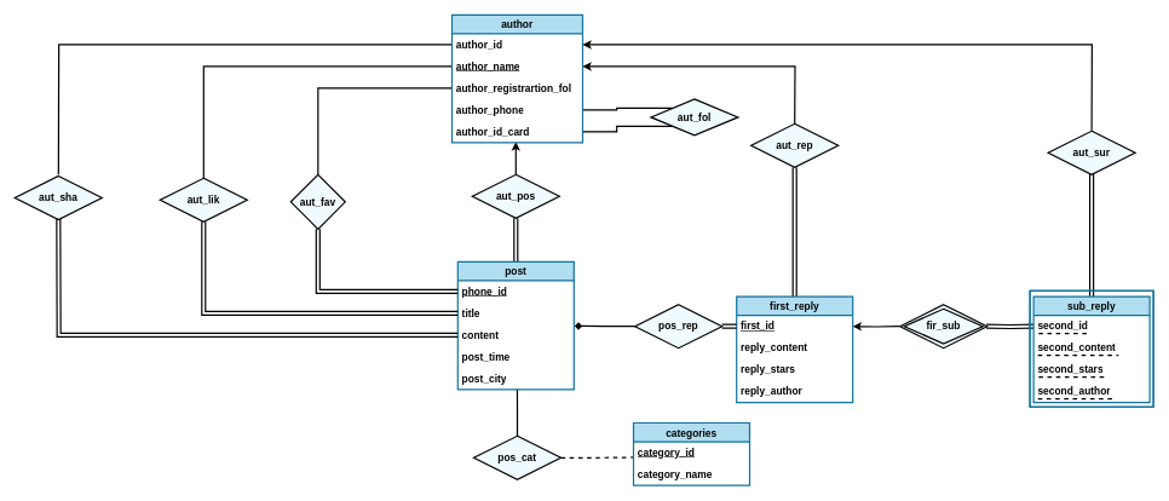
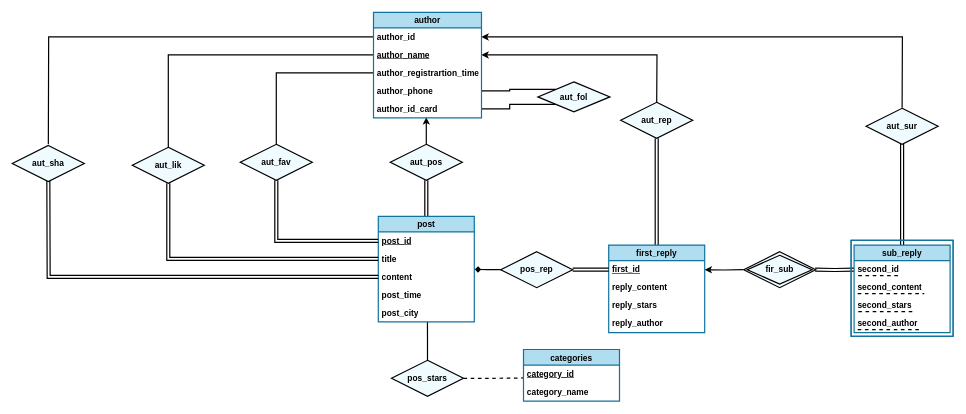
  <mxCell id="0" />
  <mxCell id="1" parent="0" />
  <mxCell id="2" style="edgeStyle=orthogonalEdgeStyle;shape=link;rounded=0;orthogonalLoop=1;jettySize=auto;html=1;entryX=0.5;entryY=1;entryDx=0;entryDy=0;labelBackgroundColor=default;strokeColor=default;fontFamily=Helvetica;fontSize=14;fontColor=default;endArrow=none;endFill=0;strokeWidth=2;fontStyle=1" parent="1" source="3" target="10" edge="1"><mxGeometry relative="1" as="geometry" /></mxCell>
  <mxCell id="3" value="post" style="swimlane;fontStyle=1;childLayout=stackLayout;horizontal=1;startSize=26;horizontalStack=0;resizeParent=1;resizeParentMax=0;resizeLast=0;collapsible=1;marginBottom=0;align=center;fontSize=14;fillStyle=auto;swimlaneLine=1;glass=0;shadow=0;rounded=0;fixDash=0;direction=east;strokeWidth=2;fillColor=#b1ddf0;strokeColor=#10739e;" parent="1" vertex="1"><mxGeometry x="630" y="360" width="160" height="176" as="geometry"><mxRectangle x="740" y="400" width="80" height="30" as="alternateBounds" /></mxGeometry></mxCell>
- <mxCell id="4" value="&lt;span style=&quot;font-size: 14px;&quot;&gt;phone_id&lt;/span&gt;" style="text;strokeColor=none;fillColor=none;spacingLeft=4;spacingRight=4;overflow=hidden;rotatable=0;points=[[0,0.5],[1,0.5]];portConstraint=eastwest;fontSize=14;whiteSpace=wrap;html=1;fontStyle=5;strokeWidth=2;" parent="3" vertex="1"><mxGeometry y="26" width="160" height="30" as="geometry" /></mxCell>
+ <mxCell id="4" value="&lt;span style=&quot;font-size: 14px;&quot;&gt;post_id&lt;/span&gt;" style="text;strokeColor=none;fillColor=none;spacingLeft=4;spacingRight=4;overflow=hidden;rotatable=0;points=[[0,0.5],[1,0.5]];portConstraint=eastwest;fontSize=14;whiteSpace=wrap;html=1;fontStyle=5;strokeWidth=2;" parent="3" vertex="1"><mxGeometry y="26" width="160" height="30" as="geometry" /></mxCell>
  <mxCell id="5" value="title" style="text;strokeColor=none;fillColor=none;spacingLeft=4;spacingRight=4;overflow=hidden;rotatable=0;points=[[0,0.5],[1,0.5]];portConstraint=eastwest;fontSize=14;whiteSpace=wrap;html=1;fontStyle=1;strokeWidth=2;" parent="3" vertex="1"><mxGeometry y="56" width="160" height="30" as="geometry" /></mxCell>
  <mxCell id="6" value="content" style="text;strokeColor=none;fillColor=none;spacingLeft=4;spacingRight=4;overflow=hidden;rotatable=0;points=[[0,0.5],[1,0.5]];portConstraint=eastwest;fontSize=14;whiteSpace=wrap;html=1;strokeWidth=2;fontStyle=1" parent="3" vertex="1"><mxGeometry y="86" width="160" height="30" as="geometry" /></mxCell>
  <mxCell id="7" value="post_time" style="text;strokeColor=none;fillColor=none;spacingLeft=4;spacingRight=4;overflow=hidden;rotatable=0;points=[[0,0.5],[1,0.5]];portConstraint=eastwest;fontSize=14;whiteSpace=wrap;html=1;strokeWidth=2;fontStyle=1" parent="3" vertex="1"><mxGeometry y="116" width="160" height="30" as="geometry" /></mxCell>
  <mxCell id="8" value="post_city" style="text;strokeColor=none;fillColor=none;spacingLeft=4;spacingRight=4;overflow=hidden;rotatable=0;points=[[0,0.5],[1,0.5]];portConstraint=eastwest;fontSize=14;whiteSpace=wrap;html=1;strokeWidth=2;fontStyle=1" parent="3" vertex="1"><mxGeometry y="146" width="160" height="30" as="geometry" /></mxCell>
  <mxCell id="9" style="edgeStyle=orthogonalEdgeStyle;shape=connector;rounded=0;orthogonalLoop=1;jettySize=auto;html=1;labelBackgroundColor=default;strokeColor=default;fontFamily=Helvetica;fontSize=14;fontColor=default;endArrow=classic;strokeWidth=2;fontStyle=1" parent="1" source="10" edge="1"><mxGeometry relative="1" as="geometry"><mxPoint x="710" y="195" as="targetPoint" /></mxGeometry></mxCell>
  <mxCell id="10" value="aut_pos" style="shape=rhombus;perimeter=rhombusPerimeter;whiteSpace=wrap;html=1;align=center;strokeWidth=2;fontSize=14;fontStyle=1;fillColor=#F0FBFF;" parent="1" vertex="1"><mxGeometry x="650" y="240" width="120" height="60" as="geometry" /></mxCell>
  <mxCell id="11" value="categories" style="swimlane;fontStyle=1;childLayout=stackLayout;horizontal=1;startSize=26;horizontalStack=0;resizeParent=1;resizeParentMax=0;resizeLast=0;collapsible=1;marginBottom=0;align=center;fontSize=14;strokeWidth=2;fillColor=#b1ddf0;strokeColor=#10739e;" parent="1" vertex="1"><mxGeometry x="872" y="582" width="160" height="86" as="geometry" /></mxCell>
  <mxCell id="12" value="&lt;u style=&quot;font-size: 14px;&quot;&gt;category_id&lt;/u&gt;" style="text;strokeColor=none;fillColor=none;spacingLeft=4;spacingRight=4;overflow=hidden;rotatable=0;points=[[0,0.5],[1,0.5]];portConstraint=eastwest;fontSize=14;whiteSpace=wrap;html=1;fontStyle=1;strokeWidth=2;" parent="11" vertex="1"><mxGeometry y="26" width="160" height="30" as="geometry" /></mxCell>
  <mxCell id="13" value="category_name" style="text;strokeColor=none;fillColor=none;spacingLeft=4;spacingRight=4;overflow=hidden;rotatable=0;points=[[0,0.5],[1,0.5]];portConstraint=eastwest;fontSize=14;whiteSpace=wrap;html=1;strokeWidth=2;fontStyle=1" parent="11" vertex="1"><mxGeometry y="56" width="160" height="30" as="geometry" /></mxCell>
  <mxCell id="14" style="edgeStyle=orthogonalEdgeStyle;rounded=0;orthogonalLoop=1;jettySize=auto;html=1;entryX=0.512;entryY=1.013;entryDx=0;entryDy=0;entryPerimeter=0;endArrow=none;endFill=0;strokeWidth=2;fontSize=14;fontStyle=1" parent="1" source="16" target="8" edge="1"><mxGeometry relative="1" as="geometry"><mxPoint x="712" y="550" as="targetPoint" /></mxGeometry></mxCell>
  <mxCell id="15" style="edgeStyle=orthogonalEdgeStyle;rounded=0;orthogonalLoop=1;jettySize=auto;html=1;entryX=-0.005;entryY=0.715;entryDx=0;entryDy=0;entryPerimeter=0;endArrow=none;endFill=0;strokeWidth=2;fontSize=14;fontStyle=1;dashed=1;" parent="1" source="16" target="12" edge="1"><mxGeometry relative="1" as="geometry" /></mxCell>
- <mxCell id="16" value="pos_cat" style="shape=rhombus;perimeter=rhombusPerimeter;whiteSpace=wrap;html=1;align=center;strokeWidth=2;fontSize=14;fontStyle=1;fillColor=#F0FBFF;" parent="1" vertex="1"><mxGeometry x="652" y="600" width="120" height="60" as="geometry" /></mxCell>
+ <mxCell id="16" value="pos_stars" style="shape=rhombus;perimeter=rhombusPerimeter;whiteSpace=wrap;html=1;align=center;strokeWidth=2;fontSize=14;fontStyle=1;fillColor=#F0FBFF;" parent="1" vertex="1"><mxGeometry x="652" y="600" width="120" height="60" as="geometry" /></mxCell>
  <mxCell id="17" style="edgeStyle=orthogonalEdgeStyle;rounded=0;orthogonalLoop=1;jettySize=auto;html=1;entryX=0.5;entryY=1;entryDx=0;entryDy=0;shape=link;strokeWidth=2;fontSize=14;fontStyle=1" parent="1" source="18" edge="1"><mxGeometry relative="1" as="geometry"><mxPoint x="1094" y="230" as="targetPoint" /></mxGeometry></mxCell>
  <mxCell id="18" value="first_reply" style="swimlane;fontStyle=1;childLayout=stackLayout;horizontal=1;startSize=26;horizontalStack=0;resizeParent=1;resizeParentMax=0;resizeLast=0;collapsible=1;marginBottom=0;align=center;fontSize=14;fillStyle=auto;swimlaneLine=1;glass=0;shadow=0;rounded=0;fixDash=0;direction=east;strokeWidth=2;fillColor=#b1ddf0;strokeColor=#10739e;" parent="1" vertex="1"><mxGeometry x="1014" y="408" width="160" height="146" as="geometry"><mxRectangle x="740" y="400" width="80" height="30" as="alternateBounds" /></mxGeometry></mxCell>
  <mxCell id="19" value="first_id" style="text;strokeColor=none;fillColor=none;spacingLeft=4;spacingRight=4;overflow=hidden;rotatable=0;points=[[0,0.5],[1,0.5]];portConstraint=eastwest;fontSize=14;whiteSpace=wrap;html=1;fontStyle=5;strokeWidth=2;" parent="18" vertex="1"><mxGeometry y="26" width="160" height="30" as="geometry" /></mxCell>
  <mxCell id="20" value="reply_content" style="text;strokeColor=none;fillColor=none;spacingLeft=4;spacingRight=4;overflow=hidden;rotatable=0;points=[[0,0.5],[1,0.5]];portConstraint=eastwest;fontSize=14;whiteSpace=wrap;html=1;strokeWidth=2;fontStyle=1" parent="18" vertex="1"><mxGeometry y="56" width="160" height="30" as="geometry" /></mxCell>
  <mxCell id="21" value="reply_stars" style="text;strokeColor=none;fillColor=none;spacingLeft=4;spacingRight=4;overflow=hidden;rotatable=0;points=[[0,0.5],[1,0.5]];portConstraint=eastwest;fontSize=14;whiteSpace=wrap;html=1;strokeWidth=2;fontStyle=1" parent="18" vertex="1"><mxGeometry y="86" width="160" height="30" as="geometry" /></mxCell>
  <mxCell id="22" value="reply_author" style="text;strokeColor=none;fillColor=none;spacingLeft=4;spacingRight=4;overflow=hidden;rotatable=0;points=[[0,0.5],[1,0.5]];portConstraint=eastwest;fontSize=14;whiteSpace=wrap;html=1;strokeWidth=2;fontStyle=1" parent="18" vertex="1"><mxGeometry y="116" width="160" height="30" as="geometry" /></mxCell>
  <mxCell id="23" style="edgeStyle=orthogonalEdgeStyle;rounded=0;orthogonalLoop=1;jettySize=auto;html=1;entryX=0.5;entryY=1;entryDx=0;entryDy=0;shape=link;strokeWidth=2;fontSize=14;fontStyle=1" parent="1" source="47" edge="1"><mxGeometry relative="1" as="geometry"><mxPoint x="1503" y="239" as="targetPoint" /></mxGeometry></mxCell>
  <mxCell id="24" style="edgeStyle=orthogonalEdgeStyle;rounded=0;orthogonalLoop=1;jettySize=auto;html=1;exitX=1;exitY=0.5;exitDx=0;exitDy=0;endArrow=classic;endFill=1;shape=link;strokeWidth=2;fontSize=14;fontStyle=1" parent="1" source="26" target="19" edge="1"><mxGeometry relative="1" as="geometry" /></mxCell>
  <mxCell id="25" style="edgeStyle=orthogonalEdgeStyle;rounded=0;orthogonalLoop=1;jettySize=auto;html=1;exitX=0;exitY=0.5;exitDx=0;exitDy=0;entryX=1.005;entryY=0.081;entryDx=0;entryDy=0;entryPerimeter=0;endArrow=diamond;endFill=1;startArrow=none;startFill=0;strokeWidth=2;fontSize=14;fontStyle=1;" parent="1" source="26" target="6" edge="1"><mxGeometry relative="1" as="geometry"><mxPoint x="798" y="449.348" as="targetPoint" /></mxGeometry></mxCell>
- <mxCell id="26" value="pos_rep" style="shape=rhombus;perimeter=rhombusPerimeter;whiteSpace=wrap;html=1;align=center;strokeWidth=2;fontSize=14;fontStyle=1;fillColor=#F0FBFF;" parent="1" vertex="1"><mxGeometry x="874" y="419" width="120" height="60" as="geometry" /></mxCell>
+ <mxCell id="26" value="pos_rep" style="shape=rhombus;perimeter=rhombusPerimeter;whiteSpace=wrap;html=1;align=center;strokeWidth=2;fontSize=14;fontStyle=1;fillColor=#F0FBFF;" parent="1" vertex="1"><mxGeometry x="834" y="419" width="120" height="60" as="geometry" /></mxCell>
  <mxCell id="27" style="edgeStyle=orthogonalEdgeStyle;rounded=0;orthogonalLoop=1;jettySize=auto;html=1;exitX=1;exitY=0.5;exitDx=0;exitDy=0;shape=link;strokeWidth=2;fontSize=14;fontStyle=1" parent="1" target="48" edge="1"><mxGeometry relative="1" as="geometry"><mxPoint x="1358" y="449" as="sourcePoint" /></mxGeometry></mxCell>
  <mxCell id="28" style="edgeStyle=orthogonalEdgeStyle;rounded=0;orthogonalLoop=1;jettySize=auto;html=1;exitX=0;exitY=0.5;exitDx=0;exitDy=0;strokeWidth=2;fontSize=14;fontStyle=1" parent="1" target="19" edge="1"><mxGeometry relative="1" as="geometry"><mxPoint x="1238" y="449" as="sourcePoint" /></mxGeometry></mxCell>
  <mxCell id="29" style="edgeStyle=orthogonalEdgeStyle;shape=connector;rounded=0;orthogonalLoop=1;jettySize=auto;html=1;labelBackgroundColor=default;strokeColor=default;fontFamily=Helvetica;fontSize=14;fontColor=default;endArrow=none;startSize=26;endFill=0;strokeWidth=2;fontStyle=1" parent="1" target="58" edge="1"><mxGeometry relative="1" as="geometry"><mxPoint x="80.059" y="240.029" as="sourcePoint" /></mxGeometry></mxCell>
  <mxCell id="30" style="edgeStyle=orthogonalEdgeStyle;shape=link;rounded=0;orthogonalLoop=1;jettySize=auto;html=1;labelBackgroundColor=default;strokeColor=default;fontFamily=Helvetica;fontSize=14;fontColor=default;endArrow=none;endFill=0;strokeWidth=2;fontStyle=1" parent="1" target="6" edge="1"><mxGeometry relative="1" as="geometry"><mxPoint x="80.059" y="299.971" as="sourcePoint" /></mxGeometry></mxCell>
  <mxCell id="31" value="aut_sha" style="shape=rhombus;perimeter=rhombusPerimeter;whiteSpace=wrap;html=1;align=center;fontSize=14;fontStyle=1;strokeWidth=2;fillColor=#F0FBFF;" parent="1" vertex="1"><mxGeometry x="20" y="242" width="120" height="60" as="geometry" /></mxCell>
  <mxCell id="32" style="edgeStyle=orthogonalEdgeStyle;shape=connector;rounded=0;orthogonalLoop=1;jettySize=auto;html=1;labelBackgroundColor=default;strokeColor=default;fontFamily=Helvetica;fontSize=14;fontColor=default;endArrow=none;startSize=26;endFill=0;strokeWidth=2;fontStyle=1" parent="1" source="34" target="59" edge="1"><mxGeometry relative="1" as="geometry" /></mxCell>
  <mxCell id="33" style="edgeStyle=orthogonalEdgeStyle;shape=link;rounded=0;orthogonalLoop=1;jettySize=auto;html=1;labelBackgroundColor=default;strokeColor=default;fontFamily=Helvetica;fontSize=14;fontColor=default;endArrow=none;endFill=0;entryX=0;entryY=0.5;entryDx=0;entryDy=0;strokeWidth=2;fontStyle=1" parent="1" source="34" target="5" edge="1"><mxGeometry relative="1" as="geometry" /></mxCell>
  <mxCell id="34" value="aut_lik" style="shape=rhombus;perimeter=rhombusPerimeter;whiteSpace=wrap;html=1;align=center;strokeWidth=2;fontSize=14;fontStyle=1;fillColor=#F0FBFF;" parent="1" vertex="1"><mxGeometry x="220" y="245" width="120" height="60" as="geometry" /></mxCell>
  <mxCell id="35" style="edgeStyle=orthogonalEdgeStyle;shape=connector;rounded=0;orthogonalLoop=1;jettySize=auto;html=1;labelBackgroundColor=default;strokeColor=default;fontFamily=Helvetica;fontSize=14;fontColor=default;endArrow=none;startSize=26;endFill=0;strokeWidth=2;fontStyle=1" parent="1" source="37" target="60" edge="1"><mxGeometry relative="1" as="geometry" /></mxCell>
  <mxCell id="36" style="edgeStyle=orthogonalEdgeStyle;shape=link;rounded=0;orthogonalLoop=1;jettySize=auto;html=1;labelBackgroundColor=default;strokeColor=default;fontFamily=Helvetica;fontSize=14;fontColor=default;endArrow=none;endFill=0;strokeWidth=2;fontStyle=1" parent="1" source="37" target="4" edge="1"><mxGeometry relative="1" as="geometry" /></mxCell>
- <mxCell id="37" value="aut_fav" style="shape=rhombus;perimeter=rhombusPerimeter;whiteSpace=wrap;html=1;align=center;strokeWidth=2;fontSize=14;fontStyle=1;fillColor=#F0FBFF;" parent="1" vertex="1"><mxGeometry x="400" y="240" width="75" height="75" as="geometry" /></mxCell>
+ <mxCell id="37" value="aut_fav" style="shape=rhombus;perimeter=rhombusPerimeter;whiteSpace=wrap;html=1;align=center;strokeWidth=2;fontSize=14;fontStyle=1;fillColor=#F0FBFF;" parent="1" vertex="1"><mxGeometry x="400" y="240" width="120" height="60" as="geometry" /></mxCell>
  <mxCell id="38" style="edgeStyle=orthogonalEdgeStyle;rounded=0;orthogonalLoop=1;jettySize=auto;html=1;strokeWidth=2;fontSize=14;fontStyle=1" parent="1" target="59" edge="1"><mxGeometry relative="1" as="geometry"><mxPoint x="1094" y="170" as="sourcePoint" /></mxGeometry></mxCell>
  <mxCell id="39" style="edgeStyle=orthogonalEdgeStyle;rounded=0;orthogonalLoop=1;jettySize=auto;html=1;strokeWidth=2;fontSize=14;fontStyle=1" parent="1" target="58" edge="1"><mxGeometry relative="1" as="geometry"><mxPoint x="1503" y="179" as="sourcePoint" /></mxGeometry></mxCell>
  <mxCell id="40" value="aut_rep" style="shape=rhombus;perimeter=rhombusPerimeter;whiteSpace=wrap;html=1;align=center;strokeWidth=2;fontSize=14;fontStyle=1;fillColor=#F0FBFF;" parent="1" vertex="1"><mxGeometry x="1034" y="170" width="120" height="60" as="geometry" /></mxCell>
  <mxCell id="41" value="aut_sur" style="shape=rhombus;perimeter=rhombusPerimeter;whiteSpace=wrap;html=1;align=center;strokeWidth=2;fontSize=14;fontStyle=1;fillColor=#F0FBFF;" parent="1" vertex="1"><mxGeometry x="1443" y="180" width="120" height="60" as="geometry" /></mxCell>
  <mxCell id="42" style="edgeStyle=orthogonalEdgeStyle;rounded=0;orthogonalLoop=1;jettySize=auto;html=1;exitX=0;exitY=0;exitDx=0;exitDy=0;entryX=1;entryY=0.5;entryDx=0;entryDy=0;endArrow=none;endFill=0;strokeWidth=2;fontSize=14;fontStyle=1" parent="1" source="44" target="61" edge="1"><mxGeometry relative="1" as="geometry" /></mxCell>
  <mxCell id="43" style="edgeStyle=orthogonalEdgeStyle;rounded=0;orthogonalLoop=1;jettySize=auto;html=1;exitX=0;exitY=1;exitDx=0;exitDy=0;entryX=1;entryY=0.5;entryDx=0;entryDy=0;endArrow=none;endFill=0;strokeWidth=2;fontSize=14;fontStyle=1" parent="1" source="44" target="62" edge="1"><mxGeometry relative="1" as="geometry" /></mxCell>
  <mxCell id="44" value="aut_fol" style="shape=rhombus;perimeter=rhombusPerimeter;whiteSpace=wrap;html=1;align=center;strokeWidth=2;fontSize=14;fontStyle=1;fillColor=#F0FBFF;" parent="1" vertex="1"><mxGeometry x="896" y="136" width="120" height="50" as="geometry" /></mxCell>
  <mxCell id="45" value="" style="group;strokeWidth=2;fontSize=14;fontStyle=1;fillColor=none;strokeColor=#10739e;" parent="1" vertex="1" connectable="0"><mxGeometry x="1418" y="400" width="170" height="160" as="geometry" /></mxCell>
  <mxCell id="46" value="" style="whiteSpace=wrap;html=1;aspect=fixed;strokeWidth=2;fontSize=14;fontStyle=1;fillColor=none;strokeColor=#10739e;" parent="45" vertex="1"><mxGeometry width="170" height="160" as="geometry" /></mxCell>
  <mxCell id="47" value="sub_reply" style="swimlane;fontStyle=1;childLayout=stackLayout;horizontal=1;startSize=26;horizontalStack=0;resizeParent=1;resizeParentMax=0;resizeLast=0;collapsible=1;marginBottom=0;align=center;fontSize=14;fillStyle=auto;swimlaneLine=1;glass=0;shadow=0;rounded=0;fixDash=0;direction=east;strokeWidth=2;fillColor=#b1ddf0;strokeColor=#10739e;" parent="45" vertex="1"><mxGeometry x="5" y="8" width="160" height="146" as="geometry"><mxRectangle x="740" y="400" width="80" height="30" as="alternateBounds" /></mxGeometry></mxCell>
  <mxCell id="48" value="second_id" style="text;strokeColor=none;fillColor=none;spacingLeft=4;spacingRight=4;overflow=hidden;rotatable=0;points=[[0,0.5],[1,0.5]];portConstraint=eastwest;fontSize=14;whiteSpace=wrap;html=1;fontStyle=1;strokeWidth=2;" parent="47" vertex="1"><mxGeometry y="26" width="160" height="30" as="geometry" /></mxCell>
  <mxCell id="49" value="" style="endArrow=none;html=1;rounded=0;labelBackgroundColor=default;strokeColor=default;fontFamily=Helvetica;fontSize=14;fontColor=default;startSize=26;shape=connector;strokeWidth=2;fontStyle=1;dashed=1;" parent="47" edge="1"><mxGeometry relative="1" as="geometry"><mxPoint x="7" y="51" as="sourcePoint" /><mxPoint x="76" y="51" as="targetPoint" /></mxGeometry></mxCell>
  <mxCell id="50" value="second_content" style="text;strokeColor=none;fillColor=none;spacingLeft=4;spacingRight=4;overflow=hidden;rotatable=0;points=[[0,0.5],[1,0.5]];portConstraint=eastwest;fontSize=14;whiteSpace=wrap;html=1;strokeWidth=2;fontStyle=1" parent="47" vertex="1"><mxGeometry y="56" width="160" height="30" as="geometry" /></mxCell>
  <mxCell id="51" value="" style="endArrow=none;html=1;rounded=0;labelBackgroundColor=default;strokeColor=default;fontFamily=Helvetica;fontSize=14;fontColor=default;startSize=26;shape=connector;strokeWidth=2;fontStyle=1;dashed=1;" parent="47" edge="1"><mxGeometry relative="1" as="geometry"><mxPoint x="6" y="81" as="sourcePoint" /><mxPoint x="117" y="81" as="targetPoint" /></mxGeometry></mxCell>
  <mxCell id="52" value="second_stars" style="text;strokeColor=none;fillColor=none;spacingLeft=4;spacingRight=4;overflow=hidden;rotatable=0;points=[[0,0.5],[1,0.5]];portConstraint=eastwest;fontSize=14;whiteSpace=wrap;html=1;strokeWidth=2;fontStyle=1" parent="47" vertex="1"><mxGeometry y="86" width="160" height="30" as="geometry" /></mxCell>
  <mxCell id="53" value="" style="endArrow=none;html=1;rounded=0;labelBackgroundColor=default;strokeColor=default;fontFamily=Helvetica;fontSize=14;fontColor=default;startSize=26;shape=connector;strokeWidth=2;fontStyle=1;dashed=1;" parent="47" edge="1"><mxGeometry relative="1" as="geometry"><mxPoint x="7" y="111" as="sourcePoint" /><mxPoint x="99" y="111" as="targetPoint" /></mxGeometry></mxCell>
  <mxCell id="54" value="second_author" style="text;strokeColor=none;fillColor=none;spacingLeft=4;spacingRight=4;overflow=hidden;rotatable=0;points=[[0,0.5],[1,0.5]];portConstraint=eastwest;fontSize=14;whiteSpace=wrap;html=1;strokeWidth=2;fontStyle=1" parent="47" vertex="1"><mxGeometry y="116" width="160" height="30" as="geometry" /></mxCell>
  <mxCell id="55" value="" style="endArrow=none;html=1;rounded=0;labelBackgroundColor=default;strokeColor=default;fontFamily=Helvetica;fontSize=14;fontColor=default;startSize=26;shape=connector;strokeWidth=2;fontStyle=1;dashed=1;" parent="47" edge="1"><mxGeometry relative="1" as="geometry"><mxPoint x="6" y="140.8" as="sourcePoint" /><mxPoint x="110" y="140.8" as="targetPoint" /></mxGeometry></mxCell>
  <mxCell id="56" value="fir_sub" style="shape=rhombus;double=1;perimeter=rhombusPerimeter;whiteSpace=wrap;html=1;align=center;strokeWidth=2;fontSize=14;fontStyle=1;fillColor=#F0FBFF;" parent="1" vertex="1"><mxGeometry x="1239" y="419" width="120" height="60" as="geometry" /></mxCell>
  <mxCell id="57" value="author" style="swimlane;fontStyle=1;childLayout=stackLayout;horizontal=1;startSize=26;horizontalStack=0;resizeParent=1;resizeParentMax=0;resizeLast=0;collapsible=1;marginBottom=0;align=center;fontSize=14;strokeWidth=2;fillColor=#b1ddf0;strokeColor=#10739e;" parent="1" vertex="1"><mxGeometry x="622" y="20" width="180" height="176" as="geometry"><mxRectangle x="450" y="280" width="80" height="30" as="alternateBounds" /></mxGeometry></mxCell>
  <mxCell id="58" value="&lt;span style=&quot;font-size: 14px;&quot;&gt;author_id&lt;/span&gt;" style="text;strokeColor=none;fillColor=none;spacingLeft=4;spacingRight=4;overflow=hidden;rotatable=0;points=[[0,0.5],[1,0.5]];portConstraint=eastwest;fontSize=14;whiteSpace=wrap;html=1;fontStyle=1;strokeWidth=2;" parent="57" vertex="1"><mxGeometry y="26" width="180" height="30" as="geometry" /></mxCell>
  <mxCell id="59" value="author_name" style="text;strokeColor=none;fillColor=none;spacingLeft=4;spacingRight=4;overflow=hidden;rotatable=0;points=[[0,0.5],[1,0.5]];portConstraint=eastwest;fontSize=14;whiteSpace=wrap;html=1;fontStyle=5;strokeWidth=2;" parent="57" vertex="1"><mxGeometry y="56" width="180" height="30" as="geometry" /></mxCell>
- <mxCell id="60" value="author_registrartion_fol" style="text;strokeColor=none;fillColor=none;spacingLeft=4;spacingRight=4;overflow=hidden;rotatable=0;points=[[0,0.5],[1,0.5]];portConstraint=eastwest;fontSize=14;whiteSpace=wrap;html=1;strokeWidth=2;fontStyle=1;verticalAlign=middle;" parent="57" vertex="1"><mxGeometry y="86" width="180" height="30" as="geometry" /></mxCell>
+ <mxCell id="60" value="author_registrartion_time" style="text;strokeColor=none;fillColor=none;spacingLeft=4;spacingRight=4;overflow=hidden;rotatable=0;points=[[0,0.5],[1,0.5]];portConstraint=eastwest;fontSize=14;whiteSpace=wrap;html=1;strokeWidth=2;fontStyle=1;verticalAlign=middle;" parent="57" vertex="1"><mxGeometry y="86" width="180" height="30" as="geometry" /></mxCell>
  <mxCell id="61" value="author_phone" style="text;strokeColor=none;fillColor=none;spacingLeft=4;spacingRight=4;overflow=hidden;rotatable=0;points=[[0,0.5],[1,0.5]];portConstraint=eastwest;fontSize=14;whiteSpace=wrap;html=1;strokeWidth=2;fontStyle=1" parent="57" vertex="1"><mxGeometry y="116" width="180" height="30" as="geometry" /></mxCell>
  <mxCell id="62" value="author_id_card" style="text;strokeColor=none;fillColor=none;spacingLeft=4;spacingRight=4;overflow=hidden;rotatable=0;points=[[0,0.5],[1,0.5]];portConstraint=eastwest;fontSize=14;whiteSpace=wrap;html=1;strokeWidth=2;fontStyle=1" parent="57" vertex="1"><mxGeometry y="146" width="180" height="30" as="geometry" /></mxCell>
